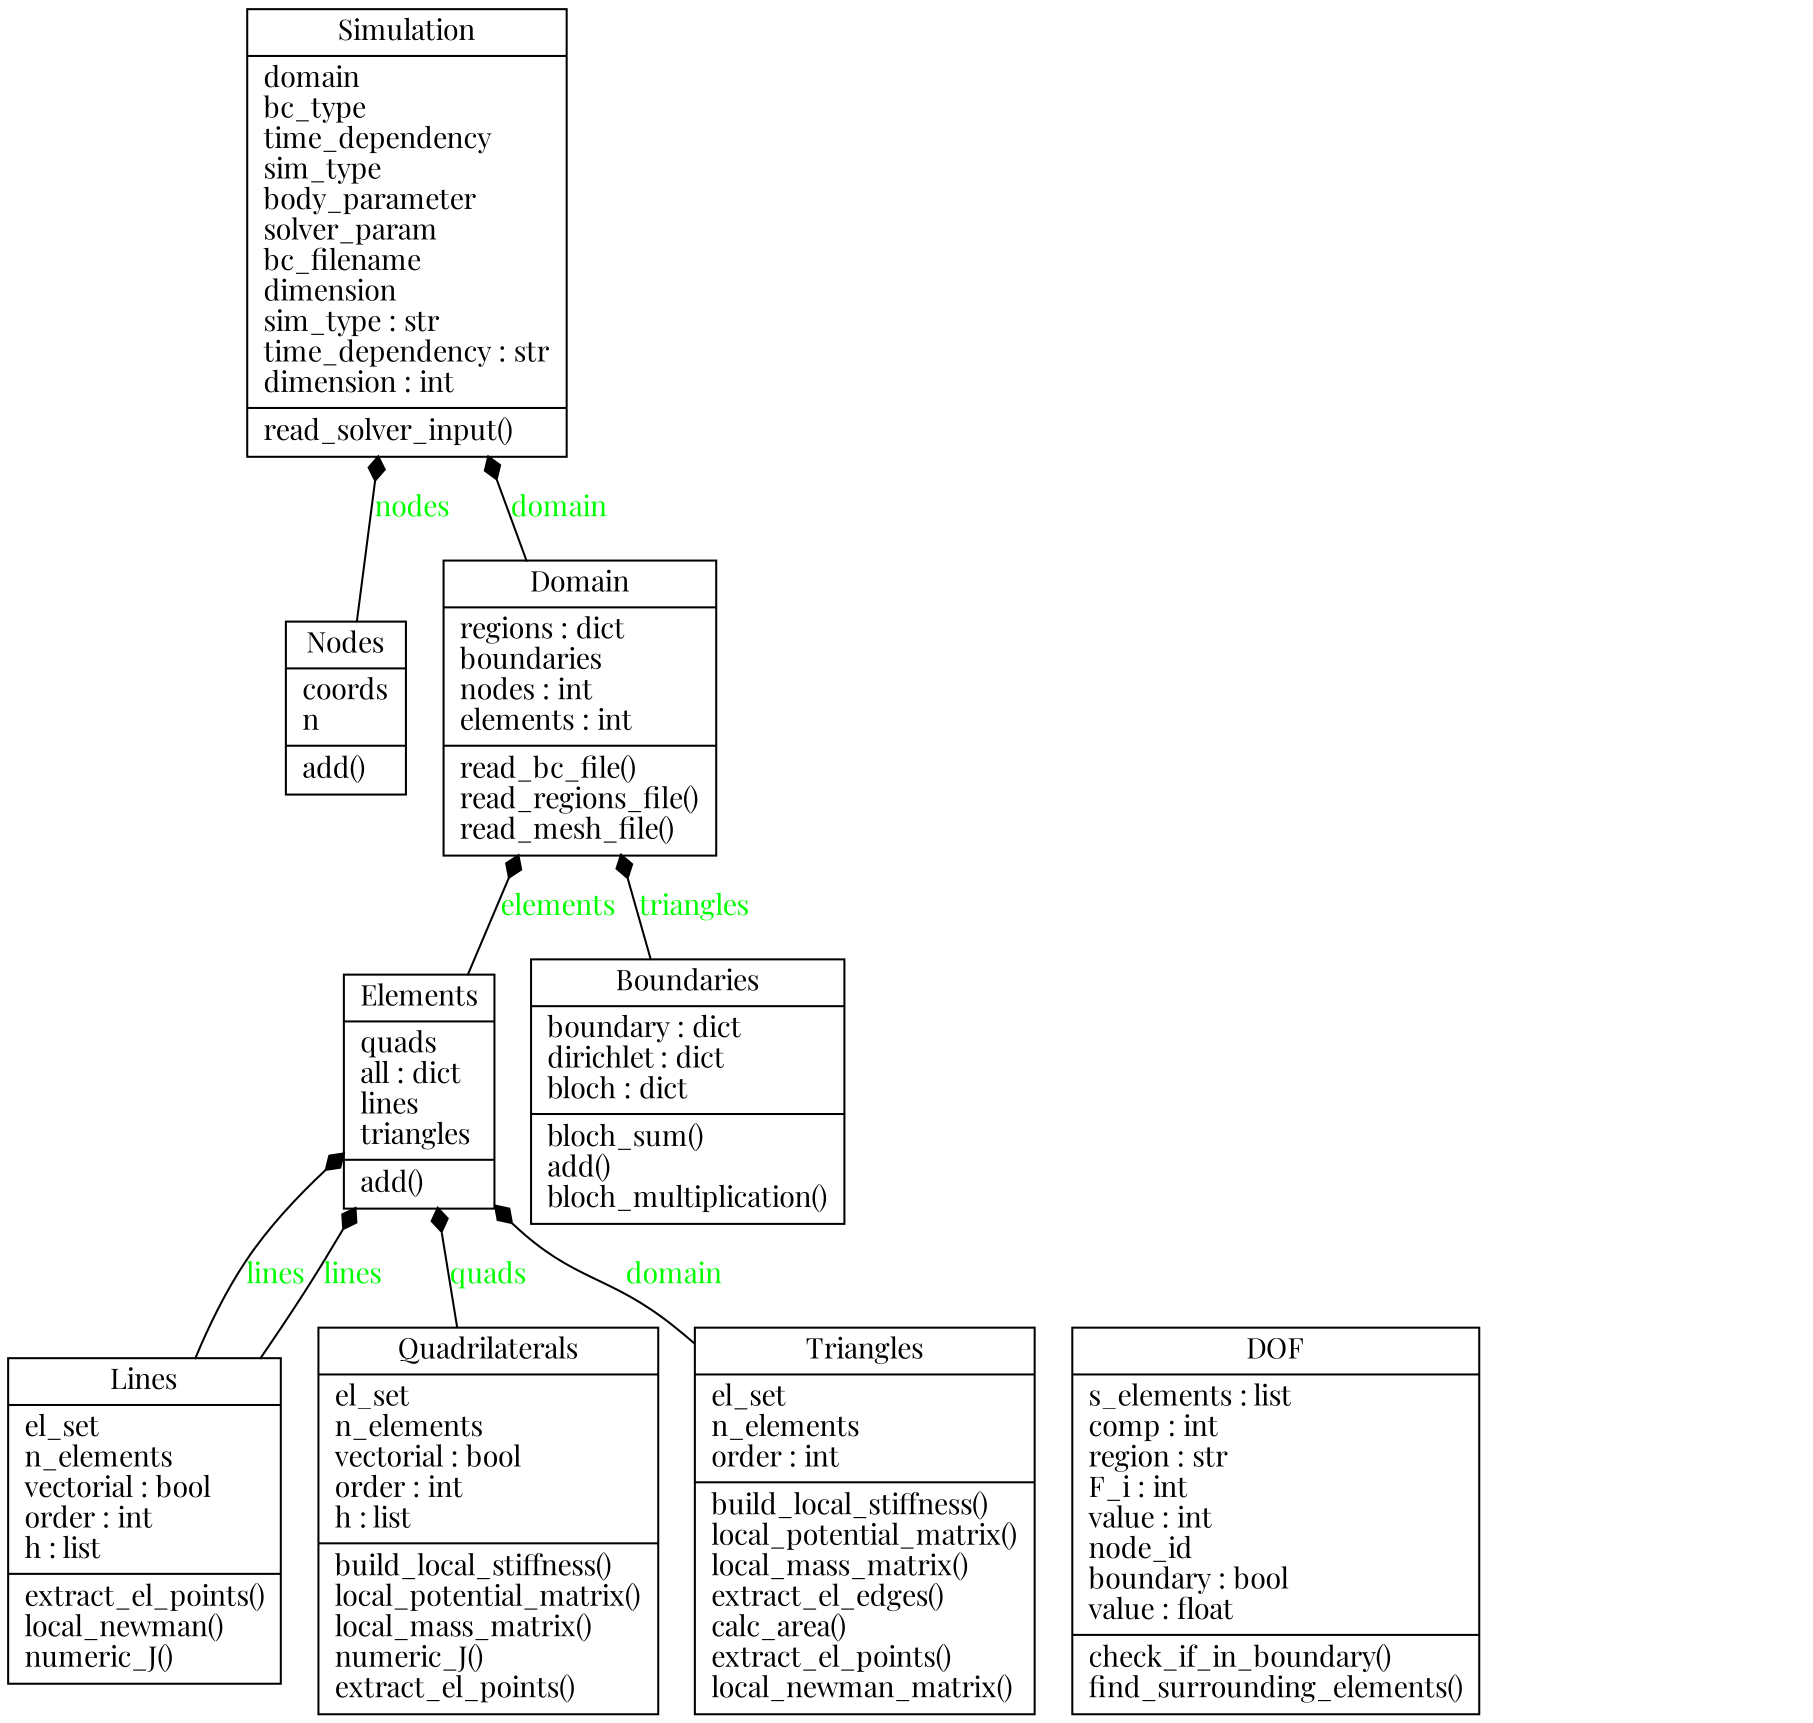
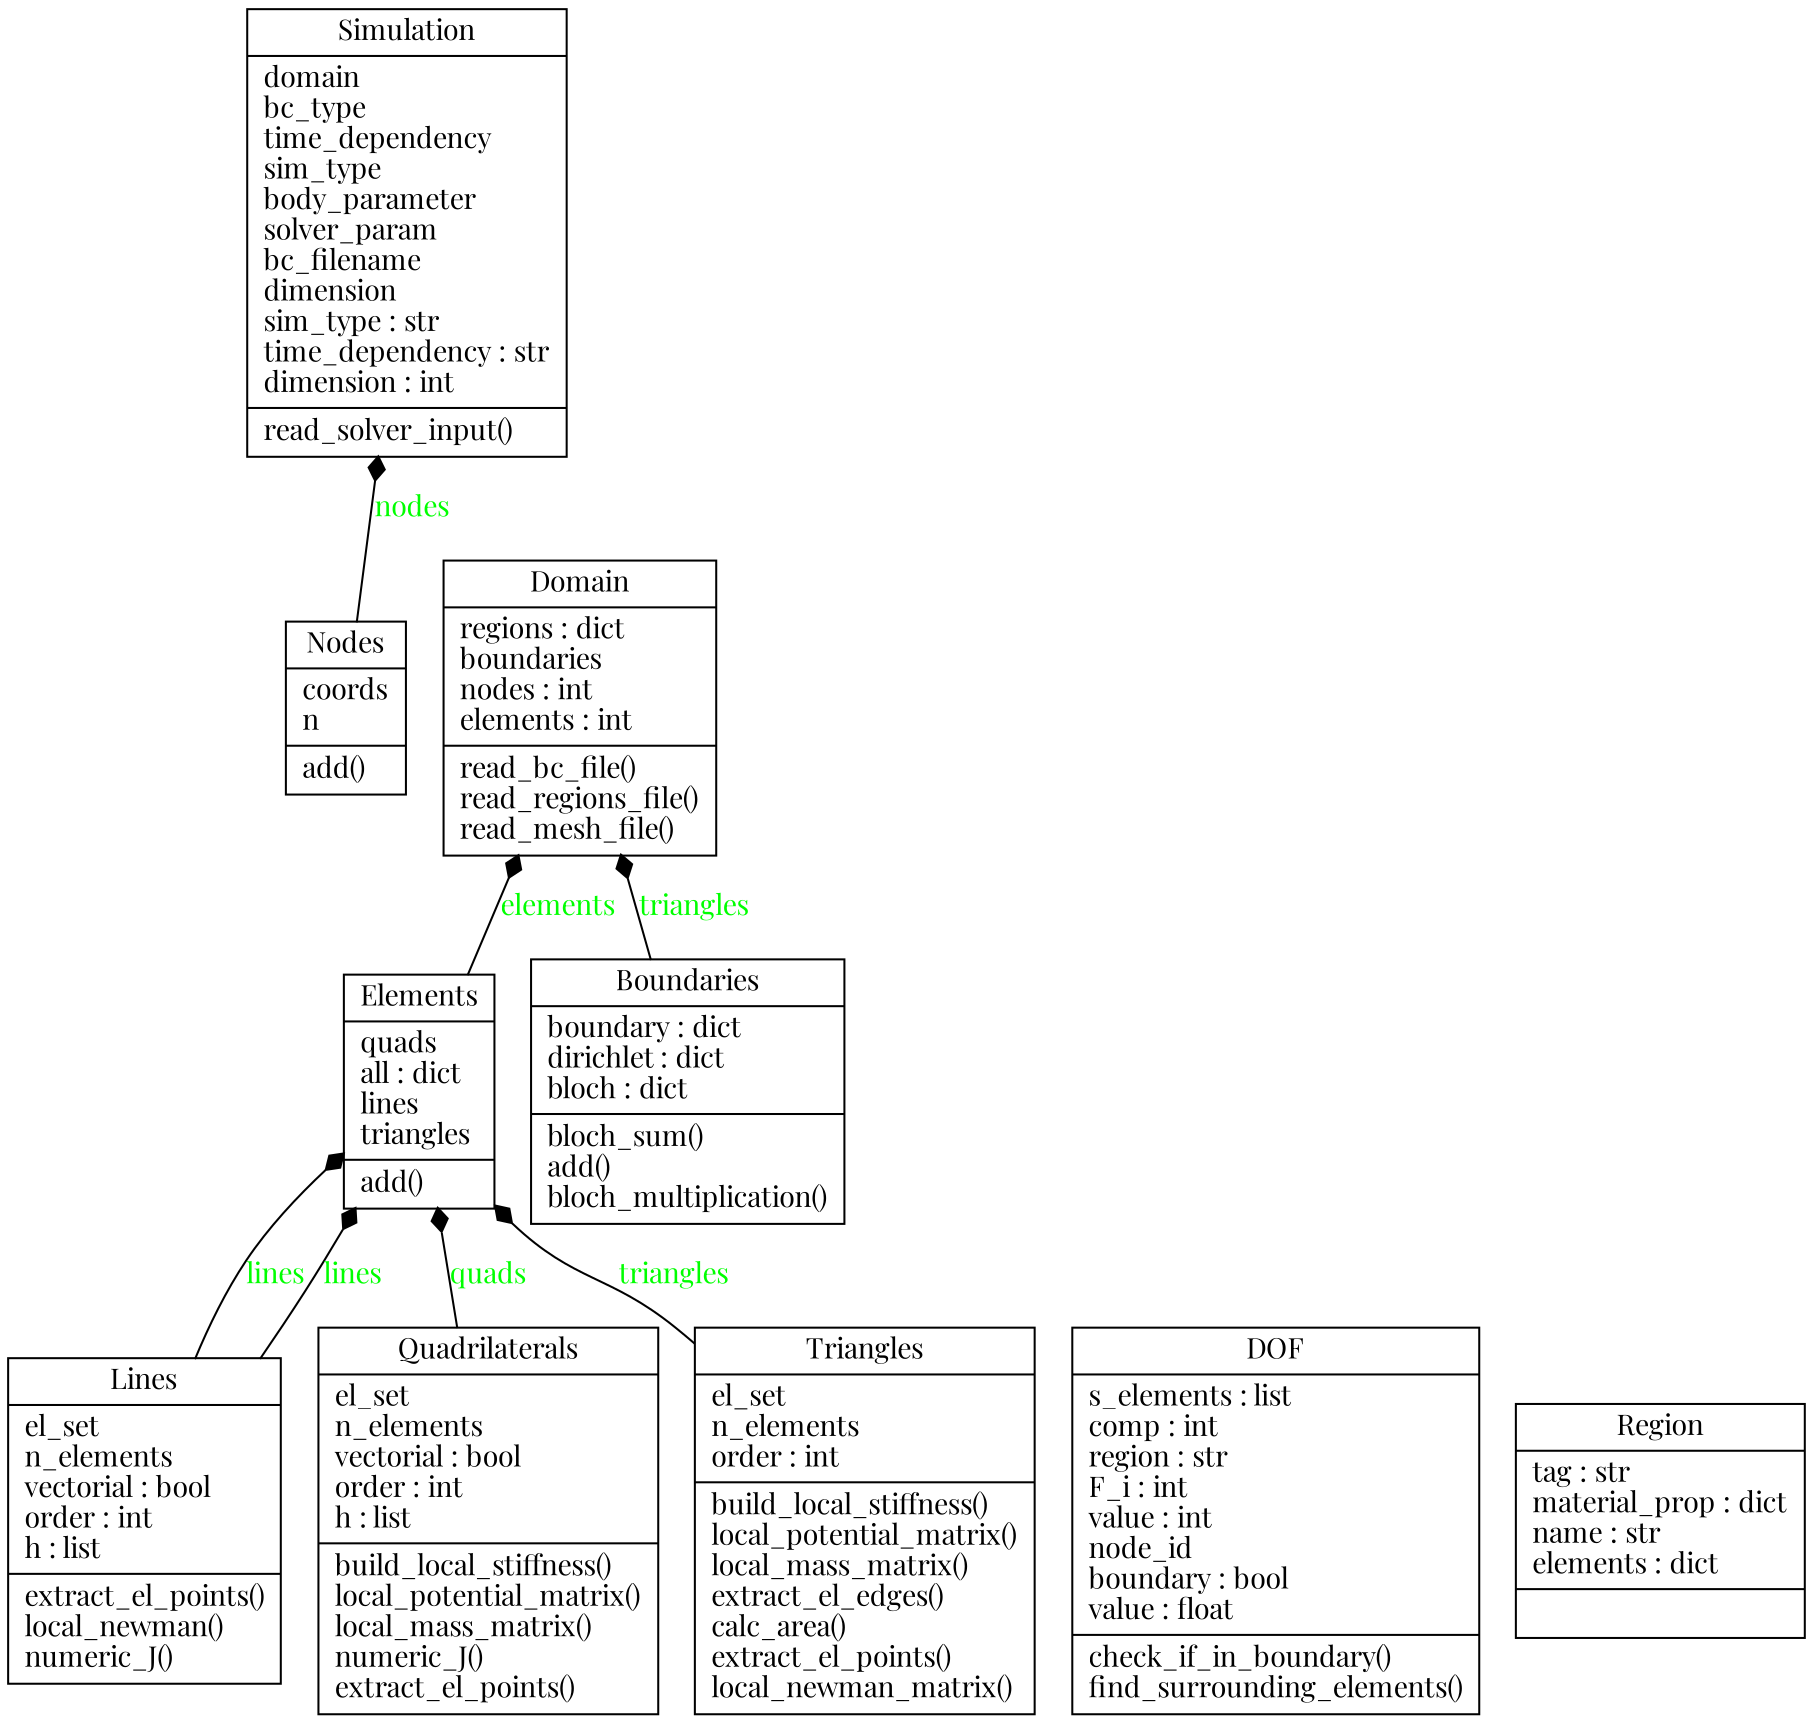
  digraph {
    fontname="Playfair Display"
    rankdir=BT
    node [fontname="Playfair Display" shape=record]
    edge [arrowhead=diamond arrowtail=none fontcolor=green fontname="Playfair Display" style=solid]
    n1 [label="{Domain|regions : dict\lboundaries\lnodes : int\lelements : int\l|read_bc_file()\lread_regions_file()\lread_mesh_file()\l}"]
    n2 [label="{Simulation|domain\lbc_type\ltime_dependency\lsim_type\lbody_parameter\lsolver_param\lbc_filename\ldimension\lsim_type : str\ltime_dependency : str\ldimension : int\l|read_solver_input()\l}"]
    n3 [label="{Elements|quads\lall : dict\llines\ltriangles\l|add()\l}"]
    n4 [label="{DOF|s_elements : list\lcomp : int\lregion : str\lF_i : int\lvalue : int\lnode_id\lboundary : bool\lvalue : float\l|check_if_in_boundary()\lfind_surrounding_elements()\l}"]
+   n5 [label="{Region|tag : str\lmaterial_prop : dict\lname : str\lelements : dict\l|}"]
    n6 [label="{Lines|el_set\ln_elements\lvectorial : bool\lorder : int\lh : list\l|extract_el_points()\llocal_newman()\lnumeric_J()\l}"]
    n7 [label="{Boundaries|boundary : dict\ldirichlet : dict\lbloch : dict\l|bloch_sum()\ladd()\lbloch_multiplication()\l}"]
    n8 [label="{Quadrilaterals|el_set\ln_elements\lvectorial : bool\lorder : int\lh : list\l|build_local_stiffness()\llocal_potential_matrix()\llocal_mass_matrix()\lnumeric_J()\lextract_el_points()\l}"]
    n9 [label="{Nodes|coords\ln\l|add()\l}"]
    n10 [label="{Triangles|el_set\ln_elements\lorder : int\l|build_local_stiffness()\llocal_potential_matrix()\llocal_mass_matrix()\lextract_el_edges()\lcalc_area()\lextract_el_points()\llocal_newman_matrix()\l}"]
-   n1 -> n2 [label=domain]
    n3 -> n1 [label=elements]
    n6 -> n3 [label=lines]
    n6 -> n3 [label=lines]
    n7 -> n1 [label=triangles]
    n8 -> n3 [label=quads]
    n9 -> n2 [label=nodes]
-   n10 -> n3 [label=domain]
+   n10 -> n3 [label=triangles]
  }
